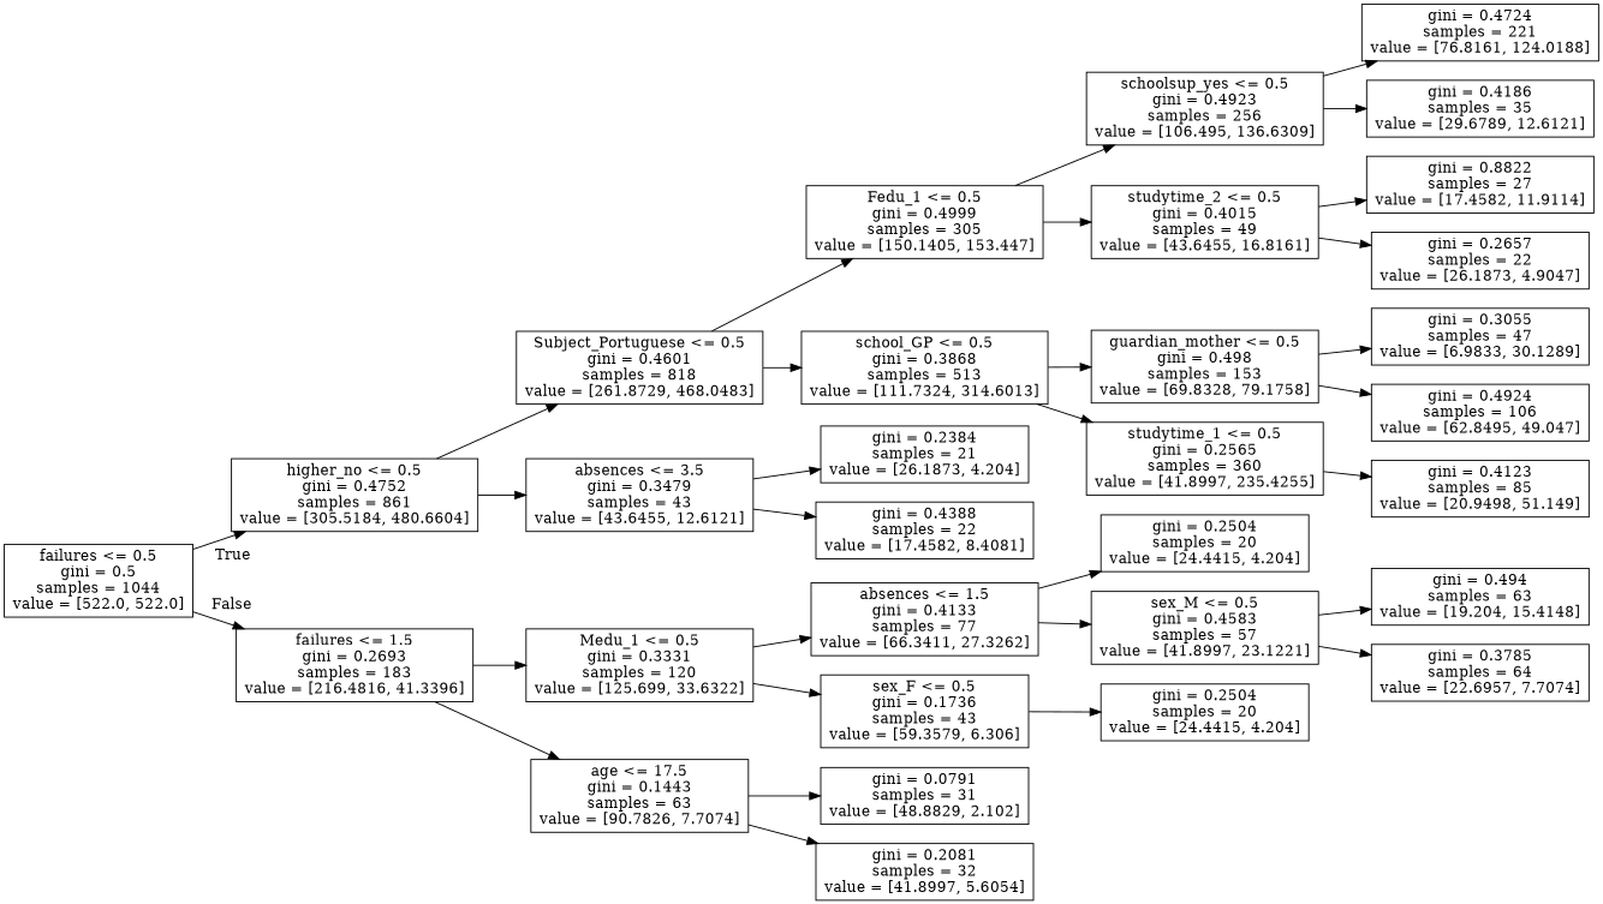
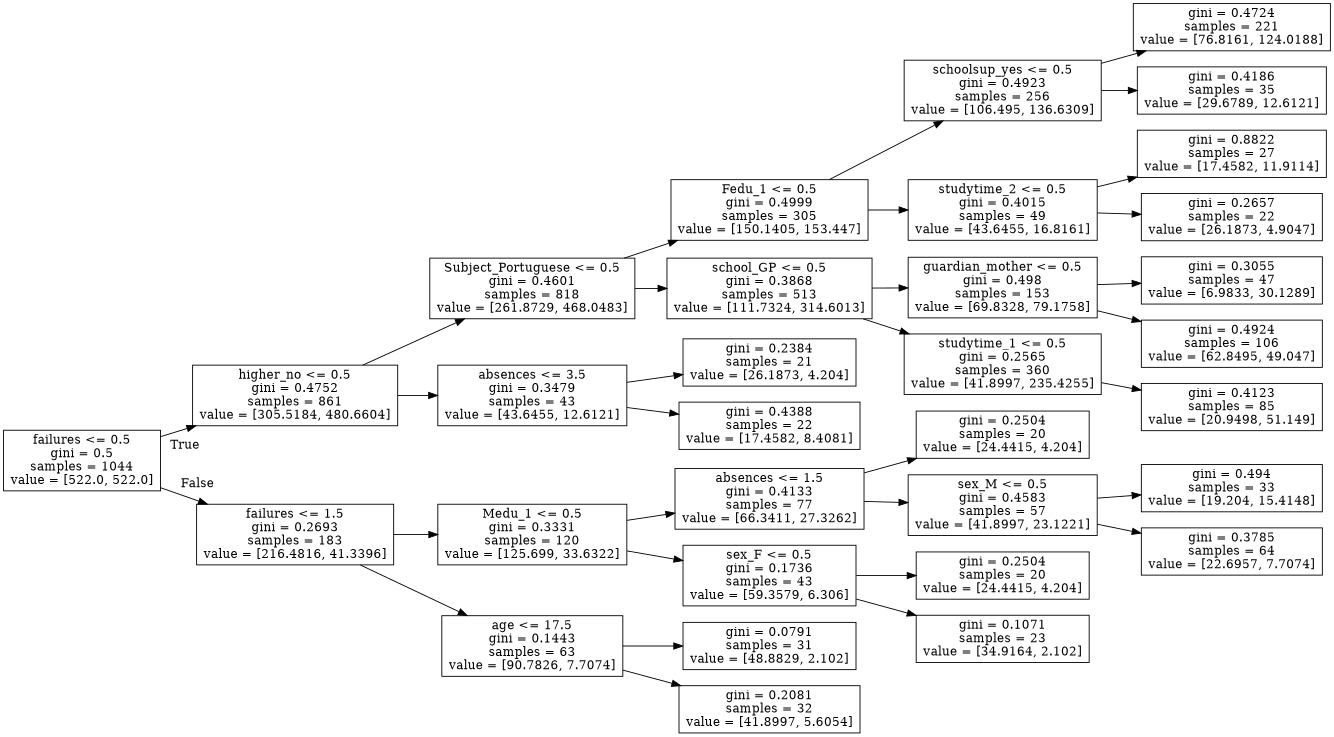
  digraph {
    rankdir=LR
    node [shape=box]
    n1 [label="failures <= 0.5\ngini = 0.5\nsamples = 1044\nvalue = [522.0, 522.0]"]
    n2 [label="higher_no <= 0.5\ngini = 0.4752\nsamples = 861\nvalue = [305.5184, 480.6604]"]
    n3 [label="failures <= 1.5\ngini = 0.2693\nsamples = 183\nvalue = [216.4816, 41.3396]"]
    n4 [label="Subject_Portuguese <= 0.5\ngini = 0.4601\nsamples = 818\nvalue = [261.8729, 468.0483]"]
    n5 [label="absences <= 3.5\ngini = 0.3479\nsamples = 43\nvalue = [43.6455, 12.6121]"]
    n6 [label="Medu_1 <= 0.5\ngini = 0.3331\nsamples = 120\nvalue = [125.699, 33.6322]"]
    n7 [label="age <= 17.5\ngini = 0.1443\nsamples = 63\nvalue = [90.7826, 7.7074]"]
    n8 [label="Fedu_1 <= 0.5\ngini = 0.4999\nsamples = 305\nvalue = [150.1405, 153.447]"]
    n9 [label="school_GP <= 0.5\ngini = 0.3868\nsamples = 513\nvalue = [111.7324, 314.6013]"]
    n10 [label="gini = 0.2384\nsamples = 21\nvalue = [26.1873, 4.204]"]
    n11 [label="gini = 0.4388\nsamples = 22\nvalue = [17.4582, 8.4081]"]
    n12 [label="schoolsup_yes <= 0.5\ngini = 0.4923\nsamples = 256\nvalue = [106.495, 136.6309]"]
    n13 [label="studytime_2 <= 0.5\ngini = 0.4015\nsamples = 49\nvalue = [43.6455, 16.8161]"]
    n14 [label="guardian_mother <= 0.5\ngini = 0.498\nsamples = 153\nvalue = [69.8328, 79.1758]"]
    n15 [label="studytime_1 <= 0.5\ngini = 0.2565\nsamples = 360\nvalue = [41.8997, 235.4255]"]
    n16 [label="gini = 0.4724\nsamples = 221\nvalue = [76.8161, 124.0188]"]
    n17 [label="gini = 0.4186\nsamples = 35\nvalue = [29.6789, 12.6121]"]
    n18 [label="gini = 0.8822\nsamples = 27\nvalue = [17.4582, 11.9114]"]
    n19 [label="gini = 0.2657\nsamples = 22\nvalue = [26.1873, 4.9047]"]
    n20 [label="gini = 0.3055\nsamples = 47\nvalue = [6.9833, 30.1289]"]
    n21 [label="gini = 0.4924\nsamples = 106\nvalue = [62.8495, 49.047]"]
    n22 [label="gini = 0.4123\nsamples = 85\nvalue = [20.9498, 51.149]"]
    n23 [label="absences <= 1.5\ngini = 0.4133\nsamples = 77\nvalue = [66.3411, 27.3262]"]
    n24 [label="sex_F <= 0.5\ngini = 0.1736\nsamples = 43\nvalue = [59.3579, 6.306]"]
    n25 [label="gini = 0.0791\nsamples = 31\nvalue = [48.8829, 2.102]"]
    n26 [label="gini = 0.2081\nsamples = 32\nvalue = [41.8997, 5.6054]"]
    n27 [label="gini = 0.2504\nsamples = 20\nvalue = [24.4415, 4.204]"]
    n28 [label="sex_M <= 0.5\ngini = 0.4583\nsamples = 57\nvalue = [41.8997, 23.1221]"]
    n29 [label="gini = 0.2504\nsamples = 20\nvalue = [24.4415, 4.204]"]
-   n31 [label="gini = 0.494\nsamples = 63\nvalue = [19.204, 15.4148]"]
+   n30 [label="gini = 0.1071\nsamples = 23\nvalue = [34.9164, 2.102]"]
+   n31 [label="gini = 0.494\nsamples = 33\nvalue = [19.204, 15.4148]"]
    n32 [label="gini = 0.3785\nsamples = 64\nvalue = [22.6957, 7.7074]"]
    n1 -> n2 [headlabel=True labelangle=45 labeldistance=2.5]
    n1 -> n3 [headlabel=False labelangle=-45 labeldistance=2.5]
    n2 -> n4
    n2 -> n5
    n3 -> n6
    n3 -> n7
    n4 -> n8
    n4 -> n9
    n5 -> n10
    n5 -> n11
    n6 -> n23
    n6 -> n24
    n7 -> n25
    n7 -> n26
    n8 -> n12
    n8 -> n13
    n9 -> n14
    n9 -> n15
    n12 -> n16
    n12 -> n17
    n13 -> n18
    n13 -> n19
    n14 -> n20
    n14 -> n21
    n15 -> n22
    n23 -> n27
    n23 -> n28
    n24 -> n29
+   n24 -> n30
    n28 -> n31
    n28 -> n32
  }
